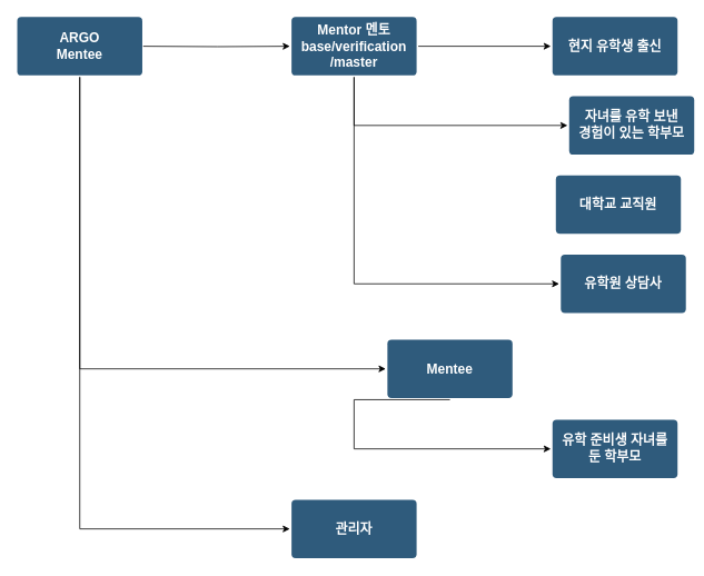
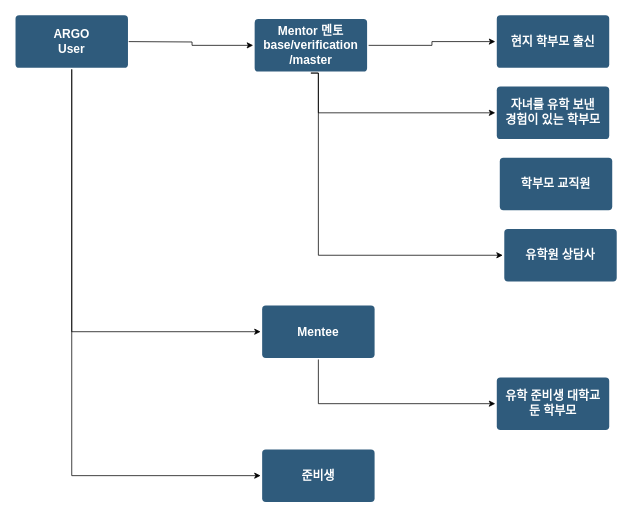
  <mxCell id="0" />
  <mxCell id="1" parent="0" />
  <mxCell id="2" style="edgeStyle=orthogonalEdgeStyle;rounded=0;orthogonalLoop=1;jettySize=auto;html=1;" edge="1" parent="1" target="9"><mxGeometry relative="1" as="geometry"><mxPoint x="557" y="55" as="targetPoint" /><mxPoint x="171" y="55" as="sourcePoint" /></mxGeometry></mxCell>
  <mxCell id="3" style="edgeStyle=orthogonalEdgeStyle;rounded=0;orthogonalLoop=1;jettySize=auto;html=1;exitX=0.5;exitY=1;exitDx=0;exitDy=0;entryX=0;entryY=0.5;entryDx=0;entryDy=0;" edge="1" parent="1" source="5" target="15"><mxGeometry relative="1" as="geometry"><Array as="points"><mxPoint x="95" y="442" /></Array></mxGeometry></mxCell>
  <mxCell id="4" style="edgeStyle=orthogonalEdgeStyle;rounded=0;orthogonalLoop=1;jettySize=auto;html=1;exitX=0.5;exitY=1;exitDx=0;exitDy=0;entryX=0;entryY=0.5;entryDx=0;entryDy=0;" edge="1" parent="1" source="5" target="17"><mxGeometry relative="1" as="geometry"><Array as="points"><mxPoint x="95" y="634" /></Array></mxGeometry></mxCell>
- <mxCell id="5" value="ARGO&lt;br&gt;Mentee" style="rounded=1;whiteSpace=wrap;html=1;shadow=0;labelBackgroundColor=none;strokeColor=none;strokeWidth=3;fillColor=#2F5B7C;fontFamily=Helvetica;fontSize=16;fontColor=#FFFFFF;align=center;fontStyle=1;spacing=5;arcSize=7;perimeterSpacing=2;" parent="1" vertex="1"><mxGeometry x="20" y="20" width="150" height="70" as="geometry" /></mxCell>
+ <mxCell id="5" value="ARGO&lt;br&gt;User" style="rounded=1;whiteSpace=wrap;html=1;shadow=0;labelBackgroundColor=none;strokeColor=none;strokeWidth=3;fillColor=#2F5B7C;fontFamily=Helvetica;fontSize=16;fontColor=#FFFFFF;align=center;fontStyle=1;spacing=5;arcSize=7;perimeterSpacing=2;" parent="1" vertex="1"><mxGeometry x="20" y="20" width="150" height="70" as="geometry" /></mxCell>
  <mxCell id="6" style="edgeStyle=orthogonalEdgeStyle;rounded=0;orthogonalLoop=1;jettySize=auto;html=1;exitX=1;exitY=0.5;exitDx=0;exitDy=0;entryX=0;entryY=0.5;entryDx=0;entryDy=0;" edge="1" parent="1" source="9" target="10"><mxGeometry relative="1" as="geometry" /></mxCell>
  <mxCell id="7" style="edgeStyle=orthogonalEdgeStyle;rounded=0;orthogonalLoop=1;jettySize=auto;html=1;exitX=0.5;exitY=1;exitDx=0;exitDy=0;entryX=0;entryY=0.5;entryDx=0;entryDy=0;" edge="1" parent="1" source="9" target="11"><mxGeometry relative="1" as="geometry"><Array as="points"><mxPoint x="424" y="150" /></Array></mxGeometry></mxCell>
  <mxCell id="8" style="edgeStyle=orthogonalEdgeStyle;rounded=0;orthogonalLoop=1;jettySize=auto;html=1;exitX=0.5;exitY=1;exitDx=0;exitDy=0;entryX=0;entryY=0.5;entryDx=0;entryDy=0;" edge="1" parent="1" source="9" target="13"><mxGeometry relative="1" as="geometry"><Array as="points"><mxPoint x="424" y="340" /></Array></mxGeometry></mxCell>
- <mxCell id="9" value="Mentor 멘토&lt;br&gt;base/verification&lt;br&gt;/master" style="rounded=1;whiteSpace=wrap;html=1;shadow=0;labelBackgroundColor=none;strokeColor=none;strokeWidth=3;fillColor=#2F5B7C;fontFamily=Helvetica;fontSize=16;fontColor=#FFFFFF;align=center;fontStyle=1;spacing=5;arcSize=7;perimeterSpacing=2;" vertex="1" parent="1"><mxGeometry x="349" y="20" width="150" height="70" as="geometry" /></mxCell>
- <mxCell id="10" value="현지 유학생 출신" style="rounded=1;whiteSpace=wrap;html=1;shadow=0;labelBackgroundColor=none;strokeColor=none;strokeWidth=3;fillColor=#2F5B7C;fontFamily=Helvetica;fontSize=16;fontColor=#FFFFFF;align=center;fontStyle=1;spacing=5;arcSize=7;perimeterSpacing=2;" vertex="1" parent="1"><mxGeometry x="662" y="20" width="150" height="70" as="geometry" /></mxCell>
- <mxCell id="11" value="자녀를 유학 보낸 &lt;br&gt;경험이 있는 학부모" style="rounded=1;whiteSpace=wrap;html=1;shadow=0;labelBackgroundColor=none;strokeColor=none;strokeWidth=3;fillColor=#2F5B7C;fontFamily=Helvetica;fontSize=16;fontColor=#FFFFFF;align=center;fontStyle=1;spacing=5;arcSize=7;perimeterSpacing=2;" vertex="1" parent="1"><mxGeometry x="682" y="115" width="150" height="70" as="geometry" /></mxCell>
- <mxCell id="12" value="대학교 교직원" style="rounded=1;whiteSpace=wrap;html=1;shadow=0;labelBackgroundColor=none;strokeColor=none;strokeWidth=3;fillColor=#2F5B7C;fontFamily=Helvetica;fontSize=16;fontColor=#FFFFFF;align=center;fontStyle=1;spacing=5;arcSize=7;perimeterSpacing=2;" vertex="1" parent="1"><mxGeometry x="666" y="210" width="150" height="70" as="geometry" /></mxCell>
+ <mxCell id="9" value="Mentor 멘토&lt;br&gt;base/verification&lt;br&gt;/master" style="rounded=1;whiteSpace=wrap;html=1;shadow=0;labelBackgroundColor=none;strokeColor=none;strokeWidth=3;fillColor=#2F5B7C;fontFamily=Helvetica;fontSize=16;fontColor=#FFFFFF;align=center;fontStyle=1;spacing=5;arcSize=7;perimeterSpacing=2;" vertex="1" parent="1"><mxGeometry x="339" y="25" width="150" height="70" as="geometry" /></mxCell>
+ <mxCell id="10" value="현지 학부모 출신" style="rounded=1;whiteSpace=wrap;html=1;shadow=0;labelBackgroundColor=none;strokeColor=none;strokeWidth=3;fillColor=#2F5B7C;fontFamily=Helvetica;fontSize=16;fontColor=#FFFFFF;align=center;fontStyle=1;spacing=5;arcSize=7;perimeterSpacing=2;" vertex="1" parent="1"><mxGeometry x="662" y="20" width="150" height="70" as="geometry" /></mxCell>
+ <mxCell id="11" value="자녀를 유학 보낸 &lt;br&gt;경험이 있는 학부모" style="rounded=1;whiteSpace=wrap;html=1;shadow=0;labelBackgroundColor=none;strokeColor=none;strokeWidth=3;fillColor=#2F5B7C;fontFamily=Helvetica;fontSize=16;fontColor=#FFFFFF;align=center;fontStyle=1;spacing=5;arcSize=7;perimeterSpacing=2;" vertex="1" parent="1"><mxGeometry x="662" y="115" width="150" height="70" as="geometry" /></mxCell>
+ <mxCell id="12" value="학부모 교직원" style="rounded=1;whiteSpace=wrap;html=1;shadow=0;labelBackgroundColor=none;strokeColor=none;strokeWidth=3;fillColor=#2F5B7C;fontFamily=Helvetica;fontSize=16;fontColor=#FFFFFF;align=center;fontStyle=1;spacing=5;arcSize=7;perimeterSpacing=2;" vertex="1" parent="1"><mxGeometry x="666" y="210" width="150" height="70" as="geometry" /></mxCell>
  <mxCell id="13" value="유학원 상담사" style="rounded=1;whiteSpace=wrap;html=1;shadow=0;labelBackgroundColor=none;strokeColor=none;strokeWidth=3;fillColor=#2F5B7C;fontFamily=Helvetica;fontSize=16;fontColor=#FFFFFF;align=center;fontStyle=1;spacing=5;arcSize=7;perimeterSpacing=2;" vertex="1" parent="1"><mxGeometry x="672" y="305" width="150" height="70" as="geometry" /></mxCell>
  <mxCell id="14" style="edgeStyle=orthogonalEdgeStyle;rounded=0;orthogonalLoop=1;jettySize=auto;html=1;exitX=0.5;exitY=1;exitDx=0;exitDy=0;entryX=0;entryY=0.5;entryDx=0;entryDy=0;" edge="1" parent="1" source="15" target="16"><mxGeometry relative="1" as="geometry"><Array as="points"><mxPoint x="424" y="538" /></Array></mxGeometry></mxCell>
- <mxCell id="15" value="Mentee" style="rounded=1;whiteSpace=wrap;html=1;shadow=0;labelBackgroundColor=none;strokeColor=none;strokeWidth=3;fillColor=#2F5B7C;fontFamily=Helvetica;fontSize=16;fontColor=#FFFFFF;align=center;fontStyle=1;spacing=5;arcSize=7;perimeterSpacing=2;" vertex="1" parent="1"><mxGeometry x="464" y="407" width="150" height="70" as="geometry" /></mxCell>
- <mxCell id="16" value="유학 준비생 자녀를&lt;br&gt;둔 학부모" style="rounded=1;whiteSpace=wrap;html=1;shadow=0;labelBackgroundColor=none;strokeColor=none;strokeWidth=3;fillColor=#2F5B7C;fontFamily=Helvetica;fontSize=16;fontColor=#FFFFFF;align=center;fontStyle=1;spacing=5;arcSize=7;perimeterSpacing=2;" vertex="1" parent="1"><mxGeometry x="662" y="503" width="150" height="70" as="geometry" /></mxCell>
- <mxCell id="17" value="관리자" style="rounded=1;whiteSpace=wrap;html=1;shadow=0;labelBackgroundColor=none;strokeColor=none;strokeWidth=3;fillColor=#2F5B7C;fontFamily=Helvetica;fontSize=16;fontColor=#FFFFFF;align=center;fontStyle=1;spacing=5;arcSize=7;perimeterSpacing=2;" vertex="1" parent="1"><mxGeometry x="349" y="599" width="150" height="70" as="geometry" /></mxCell>
+ <mxCell id="15" value="Mentee" style="rounded=1;whiteSpace=wrap;html=1;shadow=0;labelBackgroundColor=none;strokeColor=none;strokeWidth=3;fillColor=#2F5B7C;fontFamily=Helvetica;fontSize=16;fontColor=#FFFFFF;align=center;fontStyle=1;spacing=5;arcSize=7;perimeterSpacing=2;" vertex="1" parent="1"><mxGeometry x="349" y="407" width="150" height="70" as="geometry" /></mxCell>
+ <mxCell id="16" value="유학 준비생 대학교&lt;br&gt;둔 학부모" style="rounded=1;whiteSpace=wrap;html=1;shadow=0;labelBackgroundColor=none;strokeColor=none;strokeWidth=3;fillColor=#2F5B7C;fontFamily=Helvetica;fontSize=16;fontColor=#FFFFFF;align=center;fontStyle=1;spacing=5;arcSize=7;perimeterSpacing=2;" vertex="1" parent="1"><mxGeometry x="662" y="503" width="150" height="70" as="geometry" /></mxCell>
+ <mxCell id="17" value="준비생" style="rounded=1;whiteSpace=wrap;html=1;shadow=0;labelBackgroundColor=none;strokeColor=none;strokeWidth=3;fillColor=#2F5B7C;fontFamily=Helvetica;fontSize=16;fontColor=#FFFFFF;align=center;fontStyle=1;spacing=5;arcSize=7;perimeterSpacing=2;" vertex="1" parent="1"><mxGeometry x="349" y="599" width="150" height="70" as="geometry" /></mxCell>
